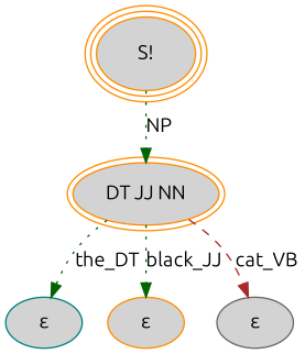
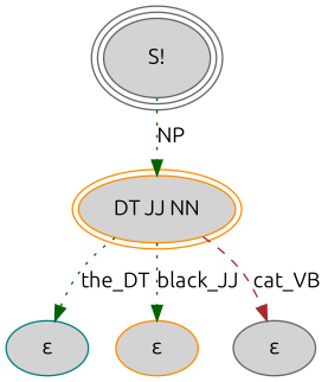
  digraph {
    fontname=Ubuntu
    node [style=filled fillcolor=lightgrey color=gray40 fontname=Ubuntu]
    edge [color=darkgreen style=dotted fontname=Ubuntu]
-   n1 [label="S!" peripheries=3 color=darkorange]
+   n1 [label="S!" peripheries=3]
    n2 [label="DT JJ NN" peripheries=2 color=darkorange]
    n3 [label="ε" color=teal]
    n4 [label="ε" color=darkorange]
    n5 [label="ε"]
    n1 -> n2 [label=NP]
    n2 -> n3 [label=the_DT]
    n2 -> n4 [label=black_JJ]
    n2 -> n5 [label=cat_VB color=brown style=dashed]
  }
